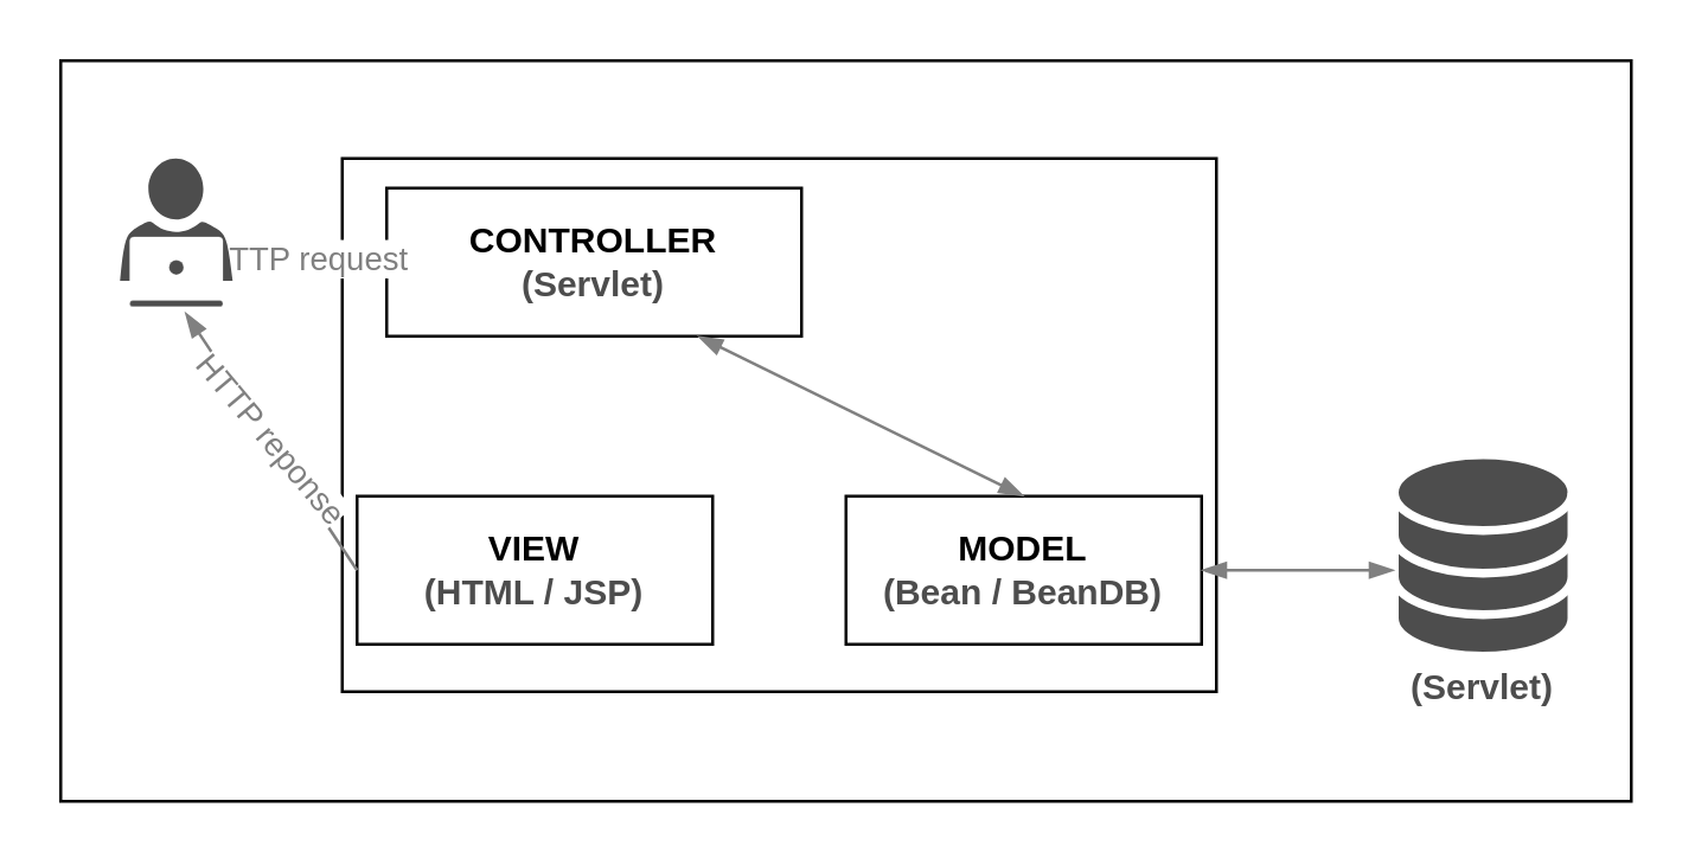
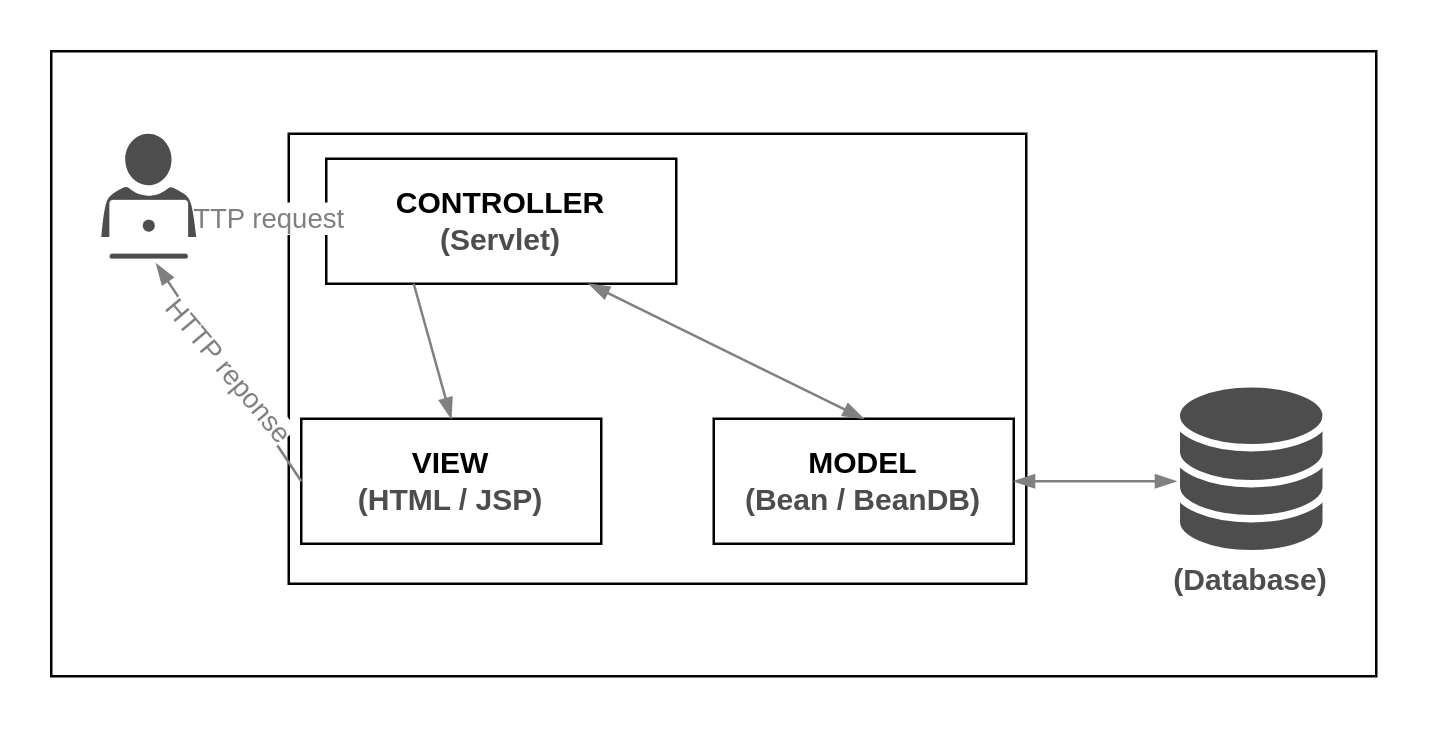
  <mxCell id="0" />
  <mxCell id="1" parent="0" />
  <mxCell id="2" value="" style="group" parent="1" vertex="1" connectable="0"><mxGeometry x="20" y="20" width="530" height="250" as="geometry" /></mxCell>
  <mxCell id="3" value="" style="rounded=0;whiteSpace=wrap;html=1;" parent="2" vertex="1"><mxGeometry width="530" height="250" as="geometry" /></mxCell>
  <mxCell id="4" value="" style="rounded=0;whiteSpace=wrap;html=1;strokeColor=#000000;strokeWidth=1;fillColor=none;" parent="2" vertex="1"><mxGeometry x="95" y="33" width="295" height="180" as="geometry" /></mxCell>
  <mxCell id="5" value="&lt;div&gt;&lt;b&gt;VIEW&lt;/b&gt;&lt;/div&gt;&lt;div&gt;&lt;b&gt;&lt;font color=&quot;#4D4D4D&quot;&gt;(HTML / JSP)&lt;/font&gt;&lt;br&gt;&lt;/b&gt;&lt;/div&gt;" style="rounded=0;whiteSpace=wrap;html=1;strokeColor=#000000;strokeWidth=1;fillColor=#FFFFFF;" parent="2" vertex="1"><mxGeometry x="100" y="147" width="120" height="50" as="geometry" /></mxCell>
  <mxCell id="6" value="&lt;div&gt;&lt;b&gt;MODEL&lt;/b&gt;&lt;/div&gt;&lt;div&gt;&lt;font color=&quot;#4D4D4D&quot;&gt;&lt;b&gt;(Bean / BeanDB)&lt;/b&gt;&lt;/font&gt;&lt;br&gt;&lt;/div&gt;" style="rounded=0;whiteSpace=wrap;html=1;strokeColor=#000000;strokeWidth=1;fillColor=#FFFFFF;" parent="2" vertex="1"><mxGeometry x="265" y="147" width="120" height="50" as="geometry" /></mxCell>
  <mxCell id="7" value="&lt;div&gt;&lt;b&gt;CONTROLLER&lt;/b&gt;&lt;/div&gt;&lt;div&gt;&lt;font color=&quot;#4D4D4D&quot;&gt;&lt;b&gt;(Servlet)&lt;/b&gt;&lt;/font&gt;&lt;br&gt;&lt;/div&gt;" style="rounded=0;whiteSpace=wrap;html=1;strokeColor=#000000;strokeWidth=1;fillColor=#FFFFFF;" parent="2" vertex="1"><mxGeometry x="110" y="43" width="140" height="50" as="geometry" /></mxCell>
  <mxCell id="8" value="" style="endArrow=blockThin;html=1;rounded=0;exitX=0.75;exitY=1;exitDx=0;exitDy=0;entryX=0.5;entryY=0;entryDx=0;entryDy=0;endFill=1;strokeColor=#808080;startArrow=blockThin;startFill=1;" parent="2" source="7" target="6" edge="1"><mxGeometry width="50" height="50" relative="1" as="geometry"><mxPoint x="360" y="83" as="sourcePoint" /><mxPoint x="410" y="33" as="targetPoint" /></mxGeometry></mxCell>
+ <mxCell id="9" value="" style="endArrow=blockThin;html=1;rounded=0;exitX=0.25;exitY=1;exitDx=0;exitDy=0;entryX=0.5;entryY=0;entryDx=0;entryDy=0;endFill=1;strokeColor=#808080;" parent="2" source="7" target="5" edge="1"><mxGeometry width="50" height="50" relative="1" as="geometry"><mxPoint x="250" y="103" as="sourcePoint" /><mxPoint x="320" y="157" as="targetPoint" /></mxGeometry></mxCell>
  <mxCell id="10" value="" style="group" parent="2" vertex="1" connectable="0"><mxGeometry x="450" y="133" width="60" height="68" as="geometry" /></mxCell>
  <mxCell id="11" value="" style="shape=cylinder3;whiteSpace=wrap;html=1;boundedLbl=1;backgroundOutline=1;size=12.8;strokeColor=#FFFFFF;strokeWidth=3;fillColor=#4D4D4D;" parent="10" vertex="1"><mxGeometry y="28" width="60" height="40" as="geometry" /></mxCell>
  <mxCell id="12" value="" style="shape=cylinder3;whiteSpace=wrap;html=1;boundedLbl=1;backgroundOutline=1;size=12.8;strokeColor=#FFFFFF;strokeWidth=3;fillColor=#4D4D4D;" parent="10" vertex="1"><mxGeometry y="14" width="60" height="40" as="geometry" /></mxCell>
  <mxCell id="13" value="" style="shape=cylinder3;whiteSpace=wrap;html=1;boundedLbl=1;backgroundOutline=1;size=12.8;strokeColor=#FFFFFF;strokeWidth=3;fillColor=#4D4D4D;" parent="10" vertex="1"><mxGeometry width="60" height="40" as="geometry" /></mxCell>
  <mxCell id="14" value="" style="endArrow=blockThin;html=1;rounded=0;fontColor=#4D4D4D;exitX=1;exitY=0.414;exitDx=0;exitDy=0;entryX=0;entryY=0.5;entryDx=0;entryDy=0;endFill=1;exitPerimeter=0;strokeColor=#808080;" parent="2" source="17" target="7" edge="1"><mxGeometry width="50" height="50" relative="1" as="geometry"><mxPoint x="250" y="133" as="sourcePoint" /><mxPoint x="300" y="83" as="targetPoint" /></mxGeometry></mxCell>
  <mxCell id="15" value="HTTP request" style="edgeLabel;html=1;align=center;verticalAlign=middle;resizable=0;points=[];fontColor=#808080;" vertex="1" connectable="0" parent="14"><mxGeometry x="0.028" y="1" relative="1" as="geometry"><mxPoint as="offset" /></mxGeometry></mxCell>
  <mxCell id="16" value="" style="sketch=0;pointerEvents=1;shadow=0;dashed=0;html=1;strokeColor=none;labelPosition=center;verticalLabelPosition=bottom;verticalAlign=top;outlineConnect=0;align=center;shape=mxgraph.office.users.user;fillColor=#4D4D4D;fontColor=#4D4D4D;" parent="2" vertex="1"><mxGeometry x="20" y="33" width="38.01" height="41.322" as="geometry" /></mxCell>
  <mxCell id="17" value="" style="rounded=1;whiteSpace=wrap;html=1;fontColor=#4D4D4D;strokeColor=#FFFFFF;strokeWidth=0;fillColor=#FFFFFF;gradientColor=none;arcSize=7;" parent="2" vertex="1"><mxGeometry x="23.305" y="59.446" width="31.4" height="20.661" as="geometry" /></mxCell>
  <mxCell id="18" value="" style="rounded=1;whiteSpace=wrap;html=1;fontColor=#4D4D4D;strokeColor=#FFFFFF;strokeWidth=0;fillColor=#4D4D4D;gradientColor=none;arcSize=50;" parent="2" vertex="1"><mxGeometry x="23.305" y="80.934" width="31.4" height="2.066" as="geometry" /></mxCell>
  <mxCell id="19" value="" style="ellipse;whiteSpace=wrap;html=1;aspect=fixed;fontColor=#4D4D4D;strokeColor=#FFFFFF;strokeWidth=0;fillColor=#4D4D4D;gradientColor=none;" parent="2" vertex="1"><mxGeometry x="36.526" y="67.298" width="4.958" height="4.958" as="geometry" /></mxCell>
  <mxCell id="20" value="" style="endArrow=blockThin;html=1;rounded=0;fontColor=#4D4D4D;endFill=1;exitX=0;exitY=0.5;exitDx=0;exitDy=0;strokeColor=#808080;" parent="2" source="5" edge="1"><mxGeometry width="50" height="50" relative="1" as="geometry"><mxPoint x="53" y="186" as="sourcePoint" /><mxPoint x="42" y="85" as="targetPoint" /></mxGeometry></mxCell>
  <mxCell id="21" value="HTTP reponse" style="edgeLabel;html=1;align=center;verticalAlign=middle;resizable=0;points=[];fontColor=#808080;rotation=50;" vertex="1" connectable="0" parent="20"><mxGeometry x="0.015" y="-1" relative="1" as="geometry"><mxPoint as="offset" /></mxGeometry></mxCell>
- <mxCell id="22" value="&lt;b&gt;&lt;font color=&quot;#4D4D4D&quot;&gt;(Servlet)&lt;/font&gt;&lt;/b&gt;" style="text;html=1;strokeColor=none;fillColor=none;align=center;verticalAlign=middle;whiteSpace=wrap;rounded=0;fontColor=default;strokeWidth=1;" parent="2" vertex="1"><mxGeometry x="450" y="197" width="60" height="30" as="geometry" /></mxCell>
+ <mxCell id="22" value="&lt;b&gt;&lt;font color=&quot;#4D4D4D&quot;&gt;(Database)&lt;/font&gt;&lt;/b&gt;" style="text;html=1;strokeColor=none;fillColor=none;align=center;verticalAlign=middle;whiteSpace=wrap;rounded=0;fontColor=default;strokeWidth=1;" parent="2" vertex="1"><mxGeometry x="450" y="197" width="60" height="30" as="geometry" /></mxCell>
  <mxCell id="23" value="" style="endArrow=blockThin;html=1;rounded=0;fontColor=#4D4D4D;exitX=1;exitY=0.5;exitDx=0;exitDy=0;endFill=1;strokeColor=#808080;startArrow=blockThin;startFill=1;" edge="1" parent="2" source="6"><mxGeometry width="50" height="50" relative="1" as="geometry"><mxPoint x="530" y="597" as="sourcePoint" /><mxPoint x="450" y="172" as="targetPoint" /></mxGeometry></mxCell>
